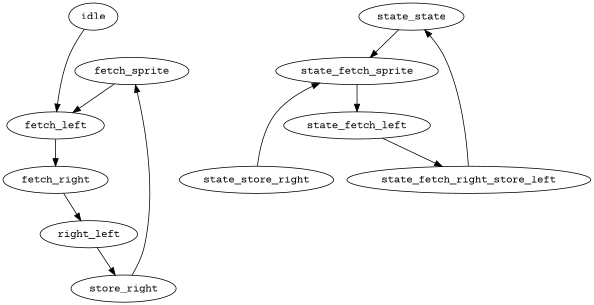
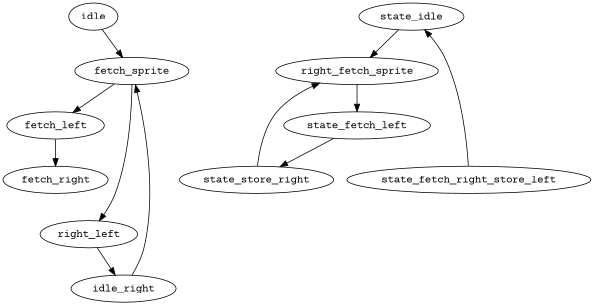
  digraph {
    fontname="Courier Prime"
    node [fontname="Courier Prime"]
    edge [fontname="Courier Prime"]
    idle
    fetch_sprite
    fetch_left
    fetch_right
    n5 [label=right_left]
-   store_right
-   state_idle [label=state_state]
-   state_fetch_sprite
+   store_right [label=idle_right]
+   state_idle
+   state_fetch_sprite [label=right_fetch_sprite]
    state_fetch_left
    state_fetch_right_store_left
    state_store_right
-   idle -> fetch_left
+   idle -> fetch_sprite
    fetch_sprite -> fetch_left
    fetch_left -> fetch_right
-   fetch_right -> n5
+   fetch_sprite -> n5
    n5 -> store_right
    store_right -> fetch_sprite
    state_idle -> state_fetch_sprite
    state_fetch_sprite -> state_fetch_left
-   state_fetch_left -> state_fetch_right_store_left
+   state_fetch_left -> state_store_right
    state_fetch_right_store_left -> state_idle
    state_store_right -> state_fetch_sprite
  }
